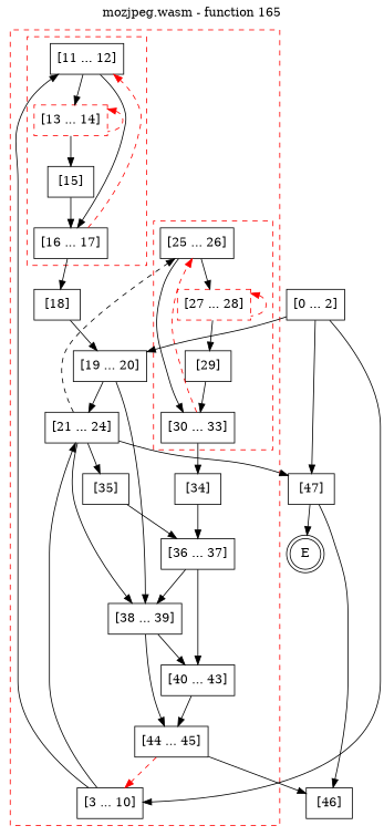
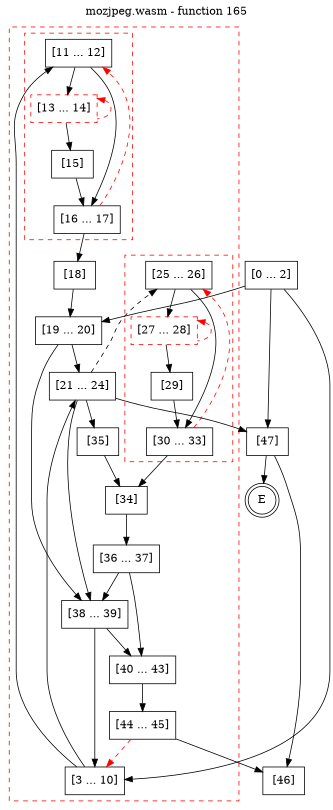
  digraph {
    label="mozjpeg.wasm - function 165"
    labelfontcolor=black
    labelfontname=Helvetica
    labelfontsize=16
    labelloc=t
    node [color=black shape=box style=solid]
    n1 [label="[11 ... 12]"]
    n2 [color=red label="[13 ... 14]" style=dashed]
    n3 [label="[15]"]
    n4 [label="[16 ... 17]"]
    n5 [label="[25 ... 26]"]
    n6 [color=red label="[27 ... 28]" style=dashed]
    n7 [label="[29]"]
    n8 [label="[30 ... 33]"]
    n9 [label="[3 ... 10]"]
    n10 [label="[18]"]
    n11 [label="[19 ... 20]"]
    n12 [label="[21 ... 24]"]
    n13 [label="[34]"]
    n14 [label="[35]"]
    n15 [label="[36 ... 37]"]
    n16 [label="[38 ... 39]"]
    n17 [label="[40 ... 43]"]
    n18 [label="[44 ... 45]"]
    n19 [label="[47]"]
    n20 [label="[46]"]
    E [shape=doublecircle color="" style=""]
    n22 [label="[0 ... 2]"]
    subgraph cluster_1 {
      color=red
      label=""
      style=dashed
      n9
      n10
      n11
      n12
      n13
      n14
      n15
      n16
      n17
      n18
      subgraph cluster_2 {
        color=red
        label=""
        style=dashed
        n1
        n2
        n3
        n4
      }
      subgraph cluster_3 {
        color=red
        label=""
        style=dashed
        n5
        n6
        n7
        n8
      }
    }
    n1 -> n2
    n1 -> n4
    n2 -> n2 [color=red dir=back style=dashed]
    n2 -> n3
    n3 -> n4
    n4 -> n1 [color=red style=dashed]
    n4 -> n10
    n5 -> n6
    n5 -> n8
    n6 -> n6 [color=red dir=back style=dashed]
    n6 -> n7
    n7 -> n8
    n8 -> n5 [color=red style=dashed]
    n8 -> n13
    n9 -> n1
    n9 -> n12
    n10 -> n11
    n11 -> n12
    n11 -> n16
    n12 -> n5 [style=dashed]
    n12 -> n14
    n12 -> n16
    n12 -> n19
    n13 -> n15
-   n14 -> n15
+   n14 -> n13
    n15 -> n16
    n15 -> n17
    n16 -> n17
-   n16 -> n18
+   n16 -> n9
    n17 -> n18
    n18 -> n9 [color=red style=dashed]
    n18 -> n20
    n19 -> n20
    n19 -> E
    n22 -> n9
    n22 -> n11
    n22 -> n19
  }
